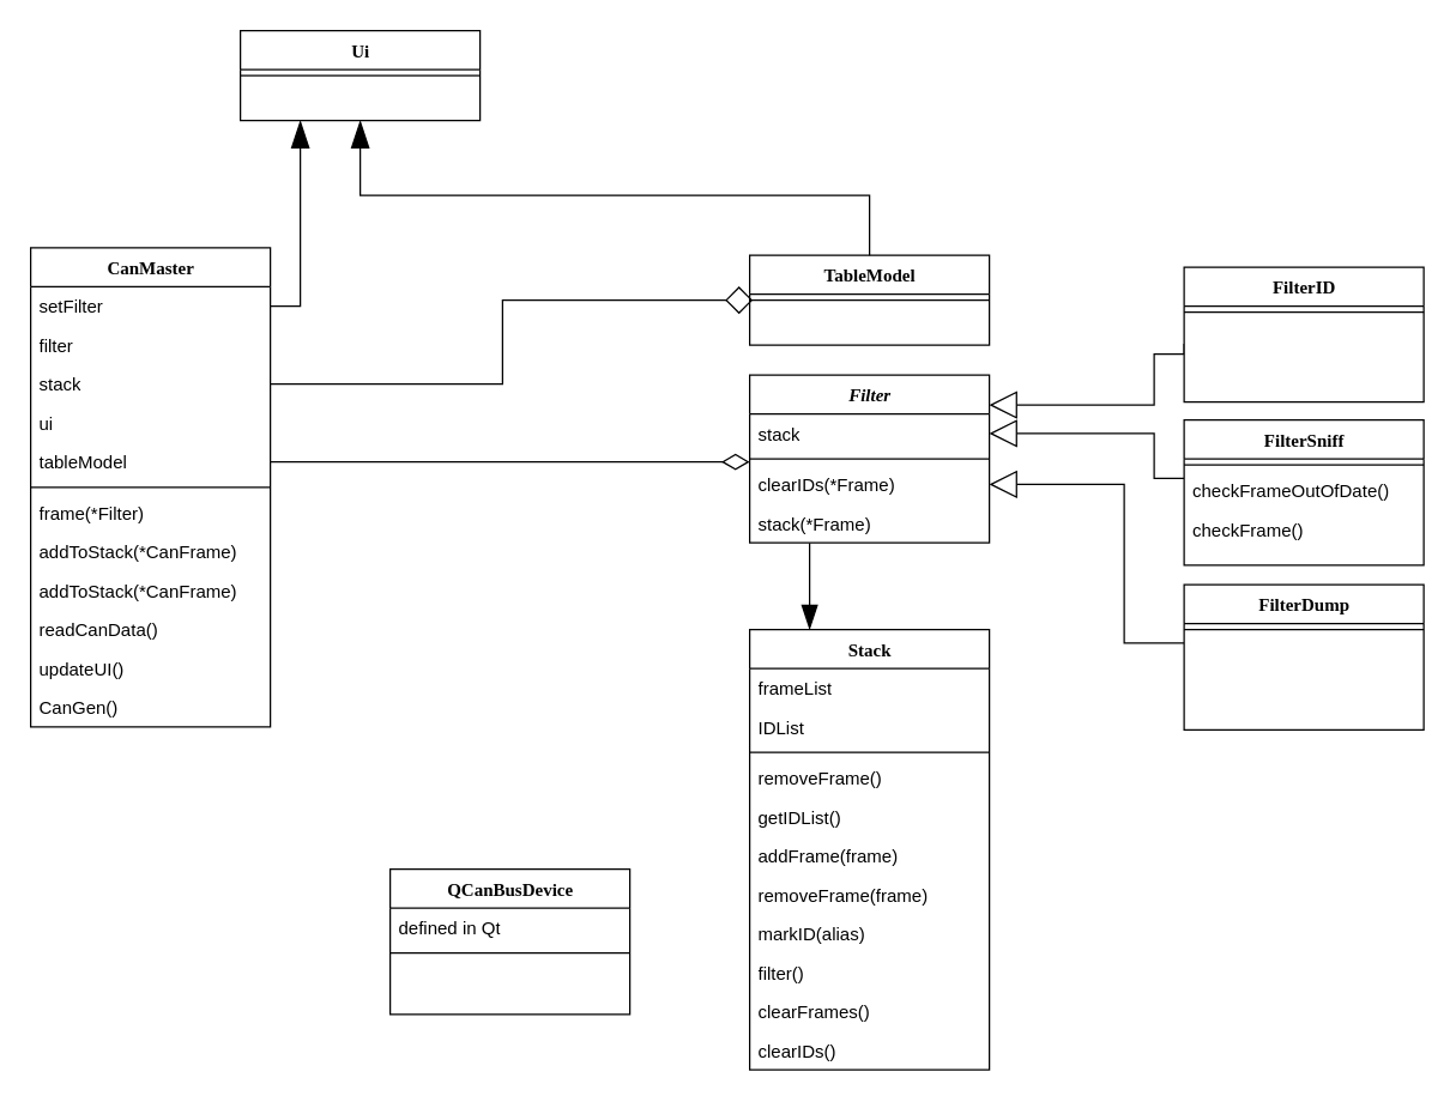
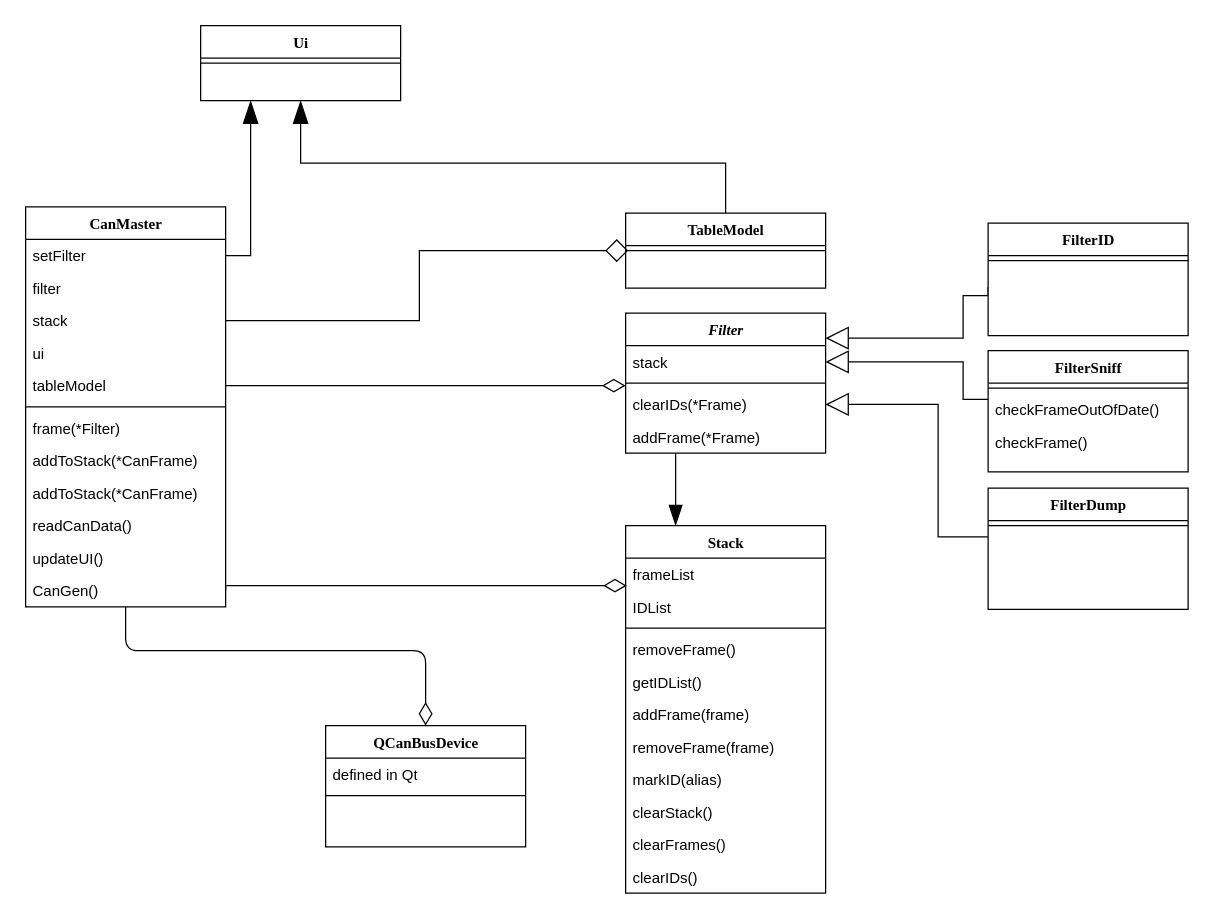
  <mxCell id="0" />
  <mxCell id="1" parent="0" />
  <mxCell id="2" value="CanMaster" style="swimlane;html=1;fontStyle=1;align=center;verticalAlign=top;childLayout=stackLayout;horizontal=1;startSize=26;horizontalStack=0;resizeParent=1;resizeLast=0;collapsible=1;marginBottom=0;swimlaneFillColor=#ffffff;rounded=0;shadow=0;comic=0;labelBackgroundColor=none;strokeWidth=1;fillColor=none;fontFamily=Verdana;fontSize=12" parent="1" vertex="1"><mxGeometry x="20" y="165" width="160" height="320" as="geometry" /></mxCell>
  <mxCell id="3" value="setFilter" style="text;html=1;strokeColor=none;fillColor=none;align=left;verticalAlign=top;spacingLeft=4;spacingRight=4;whiteSpace=wrap;overflow=hidden;rotatable=0;points=[[0,0.5],[1,0.5]];portConstraint=eastwest;" parent="2" vertex="1"><mxGeometry y="26" width="160" height="26" as="geometry" /></mxCell>
  <mxCell id="4" value="&lt;div&gt;filter&lt;/div&gt;&lt;div&gt;&lt;br&gt;&lt;/div&gt;" style="text;html=1;strokeColor=none;fillColor=none;align=left;verticalAlign=top;spacingLeft=4;spacingRight=4;whiteSpace=wrap;overflow=hidden;rotatable=0;points=[[0,0.5],[1,0.5]];portConstraint=eastwest;" parent="2" vertex="1"><mxGeometry y="52" width="160" height="26" as="geometry" /></mxCell>
  <mxCell id="5" value="stack" style="text;html=1;strokeColor=none;fillColor=none;align=left;verticalAlign=top;spacingLeft=4;spacingRight=4;whiteSpace=wrap;overflow=hidden;rotatable=0;points=[[0,0.5],[1,0.5]];portConstraint=eastwest;" parent="2" vertex="1"><mxGeometry y="78" width="160" height="26" as="geometry" /></mxCell>
  <mxCell id="6" value="&lt;div&gt;ui&lt;/div&gt;&lt;div&gt;&lt;br&gt;&lt;/div&gt;" style="text;html=1;strokeColor=none;fillColor=none;align=left;verticalAlign=top;spacingLeft=4;spacingRight=4;whiteSpace=wrap;overflow=hidden;rotatable=0;points=[[0,0.5],[1,0.5]];portConstraint=eastwest;" parent="2" vertex="1"><mxGeometry y="104" width="160" height="26" as="geometry" /></mxCell>
  <mxCell id="7" value="tableModel" style="text;html=1;strokeColor=none;fillColor=none;align=left;verticalAlign=top;spacingLeft=4;spacingRight=4;whiteSpace=wrap;overflow=hidden;rotatable=0;points=[[0,0.5],[1,0.5]];portConstraint=eastwest;" vertex="1" parent="2"><mxGeometry y="130" width="160" height="26" as="geometry" /></mxCell>
  <mxCell id="8" value="" style="line;html=1;strokeWidth=1;fillColor=none;align=left;verticalAlign=middle;spacingTop=-1;spacingLeft=3;spacingRight=3;rotatable=0;labelPosition=right;points=[];portConstraint=eastwest;" parent="2" vertex="1"><mxGeometry y="156" width="160" height="8" as="geometry" /></mxCell>
  <mxCell id="9" value="&lt;div&gt;frame(*Filter)&lt;/div&gt;" style="text;html=1;strokeColor=none;fillColor=none;align=left;verticalAlign=top;spacingLeft=4;spacingRight=4;whiteSpace=wrap;overflow=hidden;rotatable=0;points=[[0,0.5],[1,0.5]];portConstraint=eastwest;" parent="2" vertex="1"><mxGeometry y="164" width="160" height="26" as="geometry" /></mxCell>
  <mxCell id="10" value="addToStack(*CanFrame)" style="text;html=1;strokeColor=none;fillColor=none;align=left;verticalAlign=top;spacingLeft=4;spacingRight=4;whiteSpace=wrap;overflow=hidden;rotatable=0;points=[[0,0.5],[1,0.5]];portConstraint=eastwest;" parent="2" vertex="1"><mxGeometry y="190" width="160" height="26" as="geometry" /></mxCell>
  <mxCell id="11" value="addToStack(*CanFrame)" style="text;html=1;strokeColor=none;fillColor=none;align=left;verticalAlign=top;spacingLeft=4;spacingRight=4;whiteSpace=wrap;overflow=hidden;rotatable=0;points=[[0,0.5],[1,0.5]];portConstraint=eastwest;" parent="2" vertex="1"><mxGeometry y="216" width="160" height="26" as="geometry" /></mxCell>
  <mxCell id="12" value="readCanData()" style="text;html=1;strokeColor=none;fillColor=none;align=left;verticalAlign=top;spacingLeft=4;spacingRight=4;whiteSpace=wrap;overflow=hidden;rotatable=0;points=[[0,0.5],[1,0.5]];portConstraint=eastwest;" parent="2" vertex="1"><mxGeometry y="242" width="160" height="26" as="geometry" /></mxCell>
  <mxCell id="13" value="updateUI()" style="text;html=1;strokeColor=none;fillColor=none;align=left;verticalAlign=top;spacingLeft=4;spacingRight=4;whiteSpace=wrap;overflow=hidden;rotatable=0;points=[[0,0.5],[1,0.5]];portConstraint=eastwest;" parent="2" vertex="1"><mxGeometry y="268" width="160" height="26" as="geometry" /></mxCell>
  <mxCell id="14" value="CanGen()" style="text;html=1;strokeColor=none;fillColor=none;align=left;verticalAlign=top;spacingLeft=4;spacingRight=4;whiteSpace=wrap;overflow=hidden;rotatable=0;points=[[0,0.5],[1,0.5]];portConstraint=eastwest;" parent="2" vertex="1"><mxGeometry y="294" width="160" height="26" as="geometry" /></mxCell>
  <mxCell id="15" value="QCanBusDevice" style="swimlane;html=1;fontStyle=1;align=center;verticalAlign=top;childLayout=stackLayout;horizontal=1;startSize=26;horizontalStack=0;resizeParent=1;resizeLast=0;collapsible=1;marginBottom=0;swimlaneFillColor=#ffffff;rounded=0;shadow=0;comic=0;labelBackgroundColor=none;strokeWidth=1;fillColor=none;fontFamily=Verdana;fontSize=12" parent="1" vertex="1"><mxGeometry x="260" y="580" width="160" height="97" as="geometry" /></mxCell>
  <mxCell id="16" value="defined in Qt" style="text;html=1;strokeColor=none;fillColor=none;align=left;verticalAlign=top;spacingLeft=4;spacingRight=4;whiteSpace=wrap;overflow=hidden;rotatable=0;points=[[0,0.5],[1,0.5]];portConstraint=eastwest;" parent="15" vertex="1"><mxGeometry y="26" width="160" height="26" as="geometry" /></mxCell>
  <mxCell id="17" value="" style="line;html=1;strokeWidth=1;fillColor=none;align=left;verticalAlign=middle;spacingTop=-1;spacingLeft=3;spacingRight=3;rotatable=0;labelPosition=right;points=[];portConstraint=eastwest;" parent="15" vertex="1"><mxGeometry y="52" width="160" height="8" as="geometry" /></mxCell>
+ <mxCell id="18" style="edgeStyle=orthogonalEdgeStyle;html=1;labelBackgroundColor=none;startFill=0;startSize=8;endArrow=diamondThin;endFill=0;endSize=16;fontFamily=Verdana;fontSize=12;" parent="1" source="2" target="15" edge="1"><mxGeometry relative="1" as="geometry"><mxPoint x="180" y="341.882" as="sourcePoint" /><Array as="points"><mxPoint x="100" y="520" /><mxPoint x="340" y="520" /></Array></mxGeometry></mxCell>
  <mxCell id="19" style="edgeStyle=orthogonalEdgeStyle;rounded=0;orthogonalLoop=1;jettySize=auto;html=1;exitX=0.25;exitY=1;exitDx=0;exitDy=0;entryX=0.25;entryY=0;entryDx=0;entryDy=0;startSize=6;endArrow=blockThin;endFill=1;endSize=14;" parent="1" source="20" target="26" edge="1"><mxGeometry relative="1" as="geometry" /></mxCell>
  <mxCell id="20" value="&lt;i&gt;Filter&lt;/i&gt;" style="swimlane;html=1;fontStyle=1;align=center;verticalAlign=top;childLayout=stackLayout;horizontal=1;startSize=26;horizontalStack=0;resizeParent=1;resizeLast=0;collapsible=1;marginBottom=0;swimlaneFillColor=#ffffff;rounded=0;shadow=0;comic=0;labelBackgroundColor=none;strokeWidth=1;fillColor=none;fontFamily=Verdana;fontSize=12" parent="1" vertex="1"><mxGeometry x="500" y="250" width="160" height="112" as="geometry" /></mxCell>
  <mxCell id="21" value="stack" style="text;html=1;strokeColor=none;fillColor=none;align=left;verticalAlign=top;spacingLeft=4;spacingRight=4;whiteSpace=wrap;overflow=hidden;rotatable=0;points=[[0,0.5],[1,0.5]];portConstraint=eastwest;" parent="20" vertex="1"><mxGeometry y="26" width="160" height="26" as="geometry" /></mxCell>
  <mxCell id="22" value="" style="line;html=1;strokeWidth=1;fillColor=none;align=left;verticalAlign=middle;spacingTop=-1;spacingLeft=3;spacingRight=3;rotatable=0;labelPosition=right;points=[];portConstraint=eastwest;" parent="20" vertex="1"><mxGeometry y="52" width="160" height="8" as="geometry" /></mxCell>
  <mxCell id="23" value="&lt;div&gt;clearIDs(*Frame)&lt;/div&gt;" style="text;html=1;strokeColor=none;fillColor=none;align=left;verticalAlign=top;spacingLeft=4;spacingRight=4;whiteSpace=wrap;overflow=hidden;rotatable=0;points=[[0,0.5],[1,0.5]];portConstraint=eastwest;" parent="20" vertex="1"><mxGeometry y="60" width="160" height="26" as="geometry" /></mxCell>
- <mxCell id="24" value="&lt;div&gt;stack(*Frame)&lt;/div&gt;" style="text;html=1;strokeColor=none;fillColor=none;align=left;verticalAlign=top;spacingLeft=4;spacingRight=4;whiteSpace=wrap;overflow=hidden;rotatable=0;points=[[0,0.5],[1,0.5]];portConstraint=eastwest;" parent="20" vertex="1"><mxGeometry y="86" width="160" height="26" as="geometry" /></mxCell>
+ <mxCell id="24" value="&lt;div&gt;addFrame(*Frame)&lt;/div&gt;" style="text;html=1;strokeColor=none;fillColor=none;align=left;verticalAlign=top;spacingLeft=4;spacingRight=4;whiteSpace=wrap;overflow=hidden;rotatable=0;points=[[0,0.5],[1,0.5]];portConstraint=eastwest;" parent="20" vertex="1"><mxGeometry y="86" width="160" height="26" as="geometry" /></mxCell>
  <mxCell id="25" style="edgeStyle=orthogonalEdgeStyle;rounded=0;orthogonalLoop=1;jettySize=auto;html=1;entryX=0;entryY=0.75;entryDx=0;entryDy=0;entryPerimeter=0;endArrow=diamondThin;endFill=0;endSize=16;startSize=8;" parent="1" target="22" edge="1"><mxGeometry relative="1" as="geometry"><Array as="points"><mxPoint x="300" y="308" /><mxPoint x="300" y="308" /></Array><mxPoint x="180" y="308" as="sourcePoint" /></mxGeometry></mxCell>
  <mxCell id="26" value="Stack" style="swimlane;html=1;fontStyle=1;align=center;verticalAlign=top;childLayout=stackLayout;horizontal=1;startSize=26;horizontalStack=0;resizeParent=1;resizeLast=0;collapsible=1;marginBottom=0;swimlaneFillColor=#ffffff;rounded=0;shadow=0;comic=0;labelBackgroundColor=none;strokeWidth=1;fillColor=none;fontFamily=Verdana;fontSize=12" parent="1" vertex="1"><mxGeometry x="500" y="420" width="160" height="294" as="geometry" /></mxCell>
  <mxCell id="27" value="frameList" style="text;html=1;strokeColor=none;fillColor=none;align=left;verticalAlign=top;spacingLeft=4;spacingRight=4;whiteSpace=wrap;overflow=hidden;rotatable=0;points=[[0,0.5],[1,0.5]];portConstraint=eastwest;" parent="26" vertex="1"><mxGeometry y="26" width="160" height="26" as="geometry" /></mxCell>
  <mxCell id="28" value="IDList" style="text;html=1;strokeColor=none;fillColor=none;align=left;verticalAlign=top;spacingLeft=4;spacingRight=4;whiteSpace=wrap;overflow=hidden;rotatable=0;points=[[0,0.5],[1,0.5]];portConstraint=eastwest;" parent="26" vertex="1"><mxGeometry y="52" width="160" height="26" as="geometry" /></mxCell>
  <mxCell id="29" value="" style="line;html=1;strokeWidth=1;fillColor=none;align=left;verticalAlign=middle;spacingTop=-1;spacingLeft=3;spacingRight=3;rotatable=0;labelPosition=right;points=[];portConstraint=eastwest;" parent="26" vertex="1"><mxGeometry y="78" width="160" height="8" as="geometry" /></mxCell>
  <mxCell id="30" value="removeFrame()" style="text;html=1;strokeColor=none;fillColor=none;align=left;verticalAlign=top;spacingLeft=4;spacingRight=4;whiteSpace=wrap;overflow=hidden;rotatable=0;points=[[0,0.5],[1,0.5]];portConstraint=eastwest;" parent="26" vertex="1"><mxGeometry y="86" width="160" height="26" as="geometry" /></mxCell>
  <mxCell id="31" value="&lt;div&gt;getIDList()&lt;/div&gt;" style="text;html=1;strokeColor=none;fillColor=none;align=left;verticalAlign=top;spacingLeft=4;spacingRight=4;whiteSpace=wrap;overflow=hidden;rotatable=0;points=[[0,0.5],[1,0.5]];portConstraint=eastwest;" parent="26" vertex="1"><mxGeometry y="112" width="160" height="26" as="geometry" /></mxCell>
  <mxCell id="32" value="&lt;div&gt;addFrame(frame)&lt;/div&gt;&lt;div&gt;&lt;br&gt;&lt;/div&gt;" style="text;html=1;strokeColor=none;fillColor=none;align=left;verticalAlign=top;spacingLeft=4;spacingRight=4;whiteSpace=wrap;overflow=hidden;rotatable=0;points=[[0,0.5],[1,0.5]];portConstraint=eastwest;" parent="26" vertex="1"><mxGeometry y="138" width="160" height="26" as="geometry" /></mxCell>
  <mxCell id="33" value="&lt;div&gt;removeFrame(frame)&lt;/div&gt;&lt;div&gt;&lt;br&gt;&lt;/div&gt;" style="text;html=1;strokeColor=none;fillColor=none;align=left;verticalAlign=top;spacingLeft=4;spacingRight=4;whiteSpace=wrap;overflow=hidden;rotatable=0;points=[[0,0.5],[1,0.5]];portConstraint=eastwest;" vertex="1" parent="26"><mxGeometry y="164" width="160" height="26" as="geometry" /></mxCell>
  <mxCell id="34" value="markID(alias)" style="text;html=1;strokeColor=none;fillColor=none;align=left;verticalAlign=top;spacingLeft=4;spacingRight=4;whiteSpace=wrap;overflow=hidden;rotatable=0;points=[[0,0.5],[1,0.5]];portConstraint=eastwest;" parent="26" vertex="1"><mxGeometry y="190" width="160" height="26" as="geometry" /></mxCell>
- <mxCell id="35" value="&lt;div&gt;filter()&lt;/div&gt;&lt;div&gt;&lt;br&gt;&lt;/div&gt;" style="text;html=1;strokeColor=none;fillColor=none;align=left;verticalAlign=top;spacingLeft=4;spacingRight=4;whiteSpace=wrap;overflow=hidden;rotatable=0;points=[[0,0.5],[1,0.5]];portConstraint=eastwest;" parent="26" vertex="1"><mxGeometry y="216" width="160" height="26" as="geometry" /></mxCell>
+ <mxCell id="35" value="&lt;div&gt;clearStack()&lt;/div&gt;&lt;div&gt;&lt;br&gt;&lt;/div&gt;" style="text;html=1;strokeColor=none;fillColor=none;align=left;verticalAlign=top;spacingLeft=4;spacingRight=4;whiteSpace=wrap;overflow=hidden;rotatable=0;points=[[0,0.5],[1,0.5]];portConstraint=eastwest;" parent="26" vertex="1"><mxGeometry y="216" width="160" height="26" as="geometry" /></mxCell>
  <mxCell id="36" value="&lt;div&gt;clearFrames()&lt;/div&gt;&lt;div&gt;&lt;br&gt;&lt;/div&gt;" style="text;html=1;strokeColor=none;fillColor=none;align=left;verticalAlign=top;spacingLeft=4;spacingRight=4;whiteSpace=wrap;overflow=hidden;rotatable=0;points=[[0,0.5],[1,0.5]];portConstraint=eastwest;" parent="26" vertex="1"><mxGeometry y="242" width="160" height="26" as="geometry" /></mxCell>
  <mxCell id="37" value="&lt;div&gt;clearIDs()&lt;/div&gt;&lt;div&gt;&lt;br&gt;&lt;/div&gt;" style="text;html=1;strokeColor=none;fillColor=none;align=left;verticalAlign=top;spacingLeft=4;spacingRight=4;whiteSpace=wrap;overflow=hidden;rotatable=0;points=[[0,0.5],[1,0.5]];portConstraint=eastwest;" parent="26" vertex="1"><mxGeometry y="268" width="160" height="26" as="geometry" /></mxCell>
+ <mxCell id="38" style="edgeStyle=orthogonalEdgeStyle;rounded=0;orthogonalLoop=1;jettySize=auto;html=1;exitX=1;exitY=0.5;exitDx=0;exitDy=0;entryX=0.006;entryY=-0.154;entryDx=0;entryDy=0;entryPerimeter=0;startSize=8;endArrow=diamondThin;endFill=0;endSize=16;" parent="1" source="14" target="28" edge="1"><mxGeometry relative="1" as="geometry"><Array as="points"><mxPoint x="180" y="468" /></Array></mxGeometry></mxCell>
  <mxCell id="39" style="edgeStyle=orthogonalEdgeStyle;rounded=0;orthogonalLoop=1;jettySize=auto;html=1;entryX=1;entryY=0.5;entryDx=0;entryDy=0;startSize=8;endArrow=block;endFill=0;endSize=16;exitX=0;exitY=0.5;exitDx=0;exitDy=0;" parent="1" target="23" edge="1"><mxGeometry relative="1" as="geometry"><mxPoint x="790" y="429" as="sourcePoint" /><Array as="points"><mxPoint x="750" y="429" /><mxPoint x="750" y="323" /></Array></mxGeometry></mxCell>
  <mxCell id="40" value="&lt;b&gt;Filter&lt;/b&gt;Dump" style="swimlane;html=1;fontStyle=1;align=center;verticalAlign=top;childLayout=stackLayout;horizontal=1;startSize=26;horizontalStack=0;resizeParent=1;resizeLast=0;collapsible=1;marginBottom=0;swimlaneFillColor=#ffffff;rounded=0;shadow=0;comic=0;labelBackgroundColor=none;strokeWidth=1;fillColor=none;fontFamily=Verdana;fontSize=12" parent="1" vertex="1"><mxGeometry x="790" y="390" width="160" height="97" as="geometry" /></mxCell>
  <mxCell id="41" value="" style="line;html=1;strokeWidth=1;fillColor=none;align=left;verticalAlign=middle;spacingTop=-1;spacingLeft=3;spacingRight=3;rotatable=0;labelPosition=right;points=[];portConstraint=eastwest;" parent="40" vertex="1"><mxGeometry y="26" width="160" height="8" as="geometry" /></mxCell>
  <mxCell id="42" style="edgeStyle=orthogonalEdgeStyle;rounded=0;orthogonalLoop=1;jettySize=auto;html=1;exitX=0;exitY=0.5;exitDx=0;exitDy=0;startSize=8;endArrow=block;endFill=0;endSize=16;entryX=1;entryY=0.5;entryDx=0;entryDy=0;" parent="1" target="21" edge="1"><mxGeometry relative="1" as="geometry"><mxPoint x="610" y="350" as="targetPoint" /><mxPoint x="790" y="319" as="sourcePoint" /><Array as="points"><mxPoint x="770" y="319" /><mxPoint x="770" y="289" /></Array></mxGeometry></mxCell>
  <mxCell id="43" value="FilterSniff" style="swimlane;html=1;fontStyle=1;align=center;verticalAlign=top;childLayout=stackLayout;horizontal=1;startSize=26;horizontalStack=0;resizeParent=1;resizeLast=0;collapsible=1;marginBottom=0;swimlaneFillColor=#ffffff;rounded=0;shadow=0;comic=0;labelBackgroundColor=none;strokeWidth=1;fillColor=none;fontFamily=Verdana;fontSize=12" parent="1" vertex="1"><mxGeometry x="790" y="280" width="160" height="97" as="geometry" /></mxCell>
  <mxCell id="44" value="" style="line;html=1;strokeWidth=1;fillColor=none;align=left;verticalAlign=middle;spacingTop=-1;spacingLeft=3;spacingRight=3;rotatable=0;labelPosition=right;points=[];portConstraint=eastwest;" parent="43" vertex="1"><mxGeometry y="26" width="160" height="8" as="geometry" /></mxCell>
  <mxCell id="45" value="&lt;div&gt;checkFrameOutOfDate()&lt;/div&gt;" style="text;html=1;strokeColor=none;fillColor=none;align=left;verticalAlign=top;spacingLeft=4;spacingRight=4;whiteSpace=wrap;overflow=hidden;rotatable=0;points=[[0,0.5],[1,0.5]];portConstraint=eastwest;" vertex="1" parent="43"><mxGeometry y="34" width="160" height="26" as="geometry" /></mxCell>
  <mxCell id="46" value="&lt;div&gt;checkFrame()&lt;/div&gt;" style="text;html=1;strokeColor=none;fillColor=none;align=left;verticalAlign=top;spacingLeft=4;spacingRight=4;whiteSpace=wrap;overflow=hidden;rotatable=0;points=[[0,0.5],[1,0.5]];portConstraint=eastwest;" vertex="1" parent="43"><mxGeometry y="60" width="160" height="26" as="geometry" /></mxCell>
  <mxCell id="47" style="edgeStyle=orthogonalEdgeStyle;rounded=0;orthogonalLoop=1;jettySize=auto;html=1;startSize=8;endArrow=block;endFill=0;endSize=16;exitX=0;exitY=0.5;exitDx=0;exitDy=0;" parent="1" edge="1"><mxGeometry relative="1" as="geometry"><mxPoint x="790" y="229" as="sourcePoint" /><mxPoint x="660" y="270" as="targetPoint" /><Array as="points"><mxPoint x="770" y="236" /><mxPoint x="770" y="270" /></Array></mxGeometry></mxCell>
  <mxCell id="48" value="FilterID" style="swimlane;html=1;fontStyle=1;align=center;verticalAlign=top;childLayout=stackLayout;horizontal=1;startSize=26;horizontalStack=0;resizeParent=1;resizeLast=0;collapsible=1;marginBottom=0;swimlaneFillColor=#ffffff;rounded=0;shadow=0;comic=0;labelBackgroundColor=none;strokeWidth=1;fillColor=none;fontFamily=Verdana;fontSize=12" parent="1" vertex="1"><mxGeometry x="790" y="178" width="160" height="90" as="geometry" /></mxCell>
  <mxCell id="49" value="" style="line;html=1;strokeWidth=1;fillColor=none;align=left;verticalAlign=middle;spacingTop=-1;spacingLeft=3;spacingRight=3;rotatable=0;labelPosition=right;points=[];portConstraint=eastwest;" parent="48" vertex="1"><mxGeometry y="26" width="160" height="8" as="geometry" /></mxCell>
  <mxCell id="50" value="Ui" style="swimlane;html=1;fontStyle=1;align=center;verticalAlign=top;childLayout=stackLayout;horizontal=1;startSize=26;horizontalStack=0;resizeParent=1;resizeLast=0;collapsible=1;marginBottom=0;swimlaneFillColor=#ffffff;rounded=0;shadow=0;comic=0;labelBackgroundColor=none;strokeWidth=1;fillColor=none;fontFamily=Verdana;fontSize=12" parent="1" vertex="1"><mxGeometry x="160" y="20" width="160" height="60" as="geometry" /></mxCell>
  <mxCell id="51" value="" style="line;html=1;strokeWidth=1;fillColor=none;align=left;verticalAlign=middle;spacingTop=-1;spacingLeft=3;spacingRight=3;rotatable=0;labelPosition=right;points=[];portConstraint=eastwest;" parent="50" vertex="1"><mxGeometry y="26" width="160" height="8" as="geometry" /></mxCell>
  <mxCell id="52" style="edgeStyle=orthogonalEdgeStyle;rounded=0;orthogonalLoop=1;jettySize=auto;html=1;exitX=1;exitY=0.5;exitDx=0;exitDy=0;entryX=0.25;entryY=1;entryDx=0;entryDy=0;startSize=8;endArrow=blockThin;endFill=1;endSize=16;" parent="1" source="3" target="50" edge="1"><mxGeometry relative="1" as="geometry" /></mxCell>
  <mxCell id="53" style="edgeStyle=orthogonalEdgeStyle;rounded=0;orthogonalLoop=1;jettySize=auto;html=1;entryX=0.5;entryY=1;entryDx=0;entryDy=0;endSize=16;startSize=8;endArrow=blockThin;endFill=1;exitX=0.5;exitY=0;exitDx=0;exitDy=0;" edge="1" parent="1" source="54" target="50"><mxGeometry relative="1" as="geometry"><Array as="points"><mxPoint x="580" y="130" /><mxPoint x="240" y="130" /></Array></mxGeometry></mxCell>
  <mxCell id="54" value="TableModel" style="swimlane;html=1;fontStyle=1;align=center;verticalAlign=top;childLayout=stackLayout;horizontal=1;startSize=26;horizontalStack=0;resizeParent=1;resizeLast=0;collapsible=1;marginBottom=0;swimlaneFillColor=#ffffff;rounded=0;shadow=0;comic=0;labelBackgroundColor=none;strokeWidth=1;fillColor=none;fontFamily=Verdana;fontSize=12" vertex="1" parent="1"><mxGeometry x="500" y="170" width="160" height="60" as="geometry" /></mxCell>
  <mxCell id="55" value="" style="line;html=1;strokeWidth=1;fillColor=none;align=left;verticalAlign=middle;spacingTop=-1;spacingLeft=3;spacingRight=3;rotatable=0;labelPosition=right;points=[];portConstraint=eastwest;" vertex="1" parent="54"><mxGeometry y="26" width="160" height="8" as="geometry" /></mxCell>
  <mxCell id="56" style="edgeStyle=orthogonalEdgeStyle;rounded=0;orthogonalLoop=1;jettySize=auto;html=1;exitX=1;exitY=0.5;exitDx=0;exitDy=0;entryX=0.013;entryY=0.5;entryDx=0;entryDy=0;entryPerimeter=0;startSize=8;endArrow=diamond;endFill=0;endSize=16;" edge="1" parent="1" source="5" target="55"><mxGeometry relative="1" as="geometry" /></mxCell>
